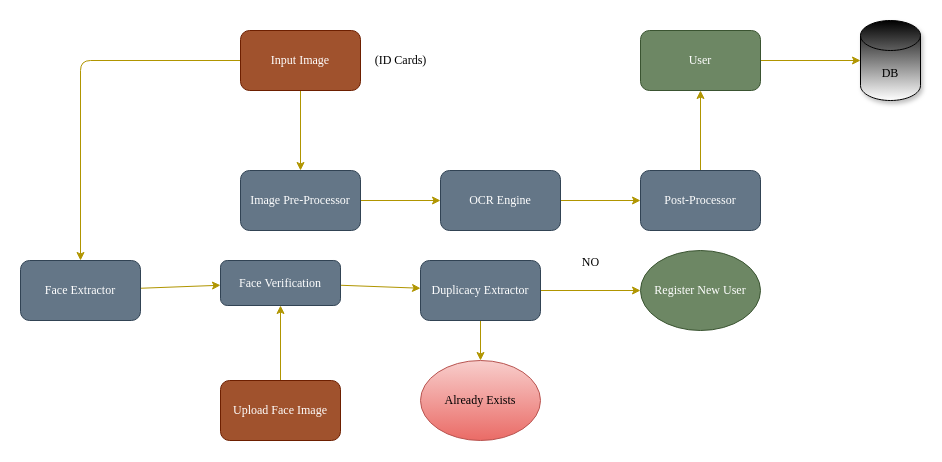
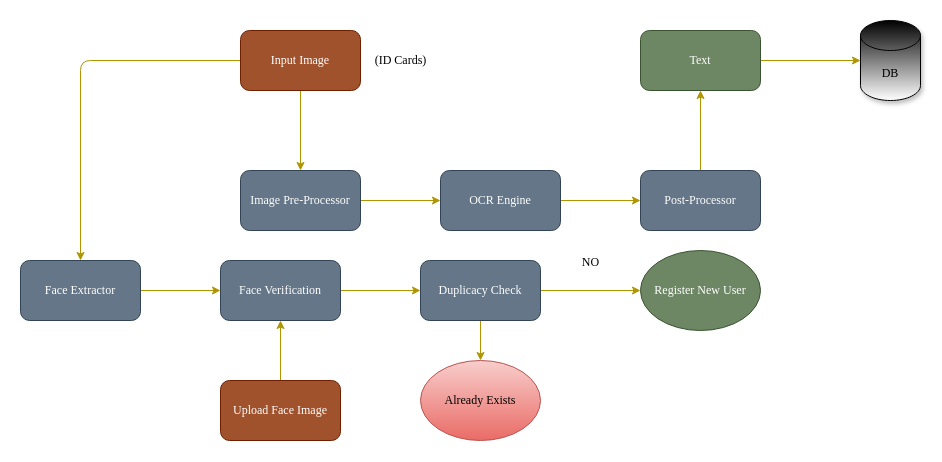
  <mxCell id="0" />
  <mxCell id="1" parent="0" />
  <mxCell id="2" style="edgeStyle=none;html=1;exitX=0.5;exitY=1;exitDx=0;exitDy=0;entryX=0.5;entryY=0;entryDx=0;entryDy=0;fillColor=#e3c800;strokeColor=#B09500;" parent="1" source="4" target="6" edge="1"><mxGeometry relative="1" as="geometry" /></mxCell>
  <mxCell id="3" value="" style="edgeStyle=none;html=1;fillColor=#e3c800;strokeColor=#B09500;" parent="1" source="4" target="15" edge="1"><mxGeometry relative="1" as="geometry"><Array as="points"><mxPoint x="80" y="60" /></Array></mxGeometry></mxCell>
  <mxCell id="4" value="&lt;font face=&quot;Comic Sans MS&quot;&gt;Input Image&lt;/font&gt;" style="rounded=1;whiteSpace=wrap;html=1;fillColor=#a0522d;fontColor=#ffffff;strokeColor=#6D1F00;" parent="1" vertex="1"><mxGeometry x="240" y="30" width="120" height="60" as="geometry" /></mxCell>
  <mxCell id="5" value="" style="edgeStyle=none;html=1;fillColor=#e3c800;strokeColor=#B09500;" parent="1" source="6" target="8" edge="1"><mxGeometry relative="1" as="geometry" /></mxCell>
  <mxCell id="6" value="&lt;font face=&quot;Comic Sans MS&quot;&gt;Image Pre-Processor&lt;/font&gt;" style="rounded=1;whiteSpace=wrap;html=1;fillColor=#647687;fontColor=#ffffff;strokeColor=#314354;" parent="1" vertex="1"><mxGeometry x="240" y="170" width="120" height="60" as="geometry" /></mxCell>
  <mxCell id="7" value="" style="edgeStyle=none;html=1;fillColor=#e3c800;strokeColor=#B09500;" parent="1" source="8" target="10" edge="1"><mxGeometry relative="1" as="geometry" /></mxCell>
  <mxCell id="8" value="&lt;font face=&quot;Comic Sans MS&quot;&gt;OCR Engine&lt;/font&gt;" style="rounded=1;whiteSpace=wrap;html=1;fillColor=#647687;fontColor=#ffffff;strokeColor=#314354;" parent="1" vertex="1"><mxGeometry x="440" y="170" width="120" height="60" as="geometry" /></mxCell>
  <mxCell id="9" value="" style="edgeStyle=none;html=1;fillColor=#e3c800;strokeColor=#B09500;" parent="1" source="10" target="12" edge="1"><mxGeometry relative="1" as="geometry" /></mxCell>
  <mxCell id="10" value="&lt;font face=&quot;Comic Sans MS&quot;&gt;Post-Processor&lt;/font&gt;" style="rounded=1;whiteSpace=wrap;html=1;fillColor=#647687;fontColor=#ffffff;strokeColor=#314354;" parent="1" vertex="1"><mxGeometry x="640" y="170" width="120" height="60" as="geometry" /></mxCell>
  <mxCell id="11" style="edgeStyle=none;html=1;exitX=1;exitY=0.5;exitDx=0;exitDy=0;fillColor=#e3c800;strokeColor=#B09500;" parent="1" source="12" target="13" edge="1"><mxGeometry relative="1" as="geometry" /></mxCell>
- <mxCell id="12" value="&lt;font face=&quot;Comic Sans MS&quot;&gt;User&lt;/font&gt;" style="rounded=1;whiteSpace=wrap;html=1;fillColor=#6d8764;fontColor=#ffffff;strokeColor=#3A5431;" parent="1" vertex="1"><mxGeometry x="640" y="30" width="120" height="60" as="geometry" /></mxCell>
+ <mxCell id="12" value="&lt;font face=&quot;Comic Sans MS&quot;&gt;Text&lt;/font&gt;" style="rounded=1;whiteSpace=wrap;html=1;fillColor=#6d8764;fontColor=#ffffff;strokeColor=#3A5431;" parent="1" vertex="1"><mxGeometry x="640" y="30" width="120" height="60" as="geometry" /></mxCell>
  <mxCell id="13" value="&lt;font face=&quot;Comic Sans MS&quot;&gt;DB&lt;/font&gt;" style="shape=cylinder3;whiteSpace=wrap;html=1;boundedLbl=1;backgroundOutline=1;size=15;gradientColor=default;gradientDirection=north;shadow=1;" parent="1" vertex="1"><mxGeometry x="860" y="20" width="60" height="80" as="geometry" /></mxCell>
  <mxCell id="14" value="" style="edgeStyle=none;html=1;fillColor=#e3c800;strokeColor=#B09500;" parent="1" source="15" target="17" edge="1"><mxGeometry relative="1" as="geometry" /></mxCell>
  <mxCell id="15" value="&lt;font face=&quot;Comic Sans MS&quot;&gt;Face Extractor&lt;/font&gt;" style="rounded=1;whiteSpace=wrap;html=1;fillColor=#647687;fontColor=#ffffff;strokeColor=#314354;" parent="1" vertex="1"><mxGeometry x="20" y="260" width="120" height="60" as="geometry" /></mxCell>
  <mxCell id="16" value="" style="edgeStyle=none;html=1;fillColor=#e3c800;strokeColor=#B09500;" parent="1" source="17" target="22" edge="1"><mxGeometry relative="1" as="geometry" /></mxCell>
- <mxCell id="17" value="&lt;font face=&quot;Comic Sans MS&quot;&gt;Face Verification&lt;/font&gt;" style="rounded=1;whiteSpace=wrap;html=1;fillColor=#647687;fontColor=#ffffff;strokeColor=#314354;" parent="1" vertex="1"><mxGeometry x="220" y="260" width="120" height="45" as="geometry" /></mxCell>
+ <mxCell id="17" value="&lt;font face=&quot;Comic Sans MS&quot;&gt;Face Verification&lt;/font&gt;" style="rounded=1;whiteSpace=wrap;html=1;fillColor=#647687;fontColor=#ffffff;strokeColor=#314354;" parent="1" vertex="1"><mxGeometry x="220" y="260" width="120" height="60" as="geometry" /></mxCell>
  <mxCell id="18" style="edgeStyle=none;html=1;exitX=0.5;exitY=0;exitDx=0;exitDy=0;entryX=0.5;entryY=1;entryDx=0;entryDy=0;fillColor=#e3c800;strokeColor=#B09500;" parent="1" source="19" target="17" edge="1"><mxGeometry relative="1" as="geometry" /></mxCell>
  <mxCell id="19" value="&lt;font face=&quot;Comic Sans MS&quot;&gt;Upload Face Image&lt;/font&gt;" style="rounded=1;whiteSpace=wrap;html=1;fillColor=#a0522d;fontColor=#ffffff;strokeColor=#6D1F00;" parent="1" vertex="1"><mxGeometry x="220" y="380" width="120" height="60" as="geometry" /></mxCell>
  <mxCell id="20" value="" style="edgeStyle=none;html=1;fillColor=#e3c800;strokeColor=#B09500;" parent="1" source="22" edge="1"><mxGeometry relative="1" as="geometry"><mxPoint x="640" y="290" as="targetPoint" /></mxGeometry></mxCell>
  <mxCell id="21" style="edgeStyle=none;html=1;exitX=0.5;exitY=1;exitDx=0;exitDy=0;entryX=0.5;entryY=0;entryDx=0;entryDy=0;fillColor=#e3c800;strokeColor=#B09500;" parent="1" source="22" target="25" edge="1"><mxGeometry relative="1" as="geometry" /></mxCell>
- <mxCell id="22" value="&lt;font face=&quot;Comic Sans MS&quot;&gt;Duplicacy Extractor&lt;/font&gt;" style="rounded=1;whiteSpace=wrap;html=1;fillColor=#647687;fontColor=#ffffff;strokeColor=#314354;" parent="1" vertex="1"><mxGeometry x="420" y="260" width="120" height="60" as="geometry" /></mxCell>
+ <mxCell id="22" value="&lt;font face=&quot;Comic Sans MS&quot;&gt;Duplicacy Check&lt;/font&gt;" style="rounded=1;whiteSpace=wrap;html=1;fillColor=#647687;fontColor=#ffffff;strokeColor=#314354;" parent="1" vertex="1"><mxGeometry x="420" y="260" width="120" height="60" as="geometry" /></mxCell>
  <mxCell id="23" value="&lt;font face=&quot;Comic Sans MS&quot;&gt;Register New User&lt;/font&gt;" style="ellipse;whiteSpace=wrap;html=1;fillColor=#6d8764;strokeColor=#3A5431;fontColor=#ffffff;" parent="1" vertex="1"><mxGeometry x="640" y="250" width="120" height="80" as="geometry" /></mxCell>
  <mxCell id="24" value="&lt;font face=&quot;Comic Sans MS&quot;&gt;NO&lt;/font&gt;" style="text;html=1;align=center;verticalAlign=middle;resizable=0;points=[];autosize=1;strokeColor=none;fillColor=none;" parent="1" vertex="1"><mxGeometry x="570" y="247" width="40" height="30" as="geometry" /></mxCell>
  <mxCell id="25" value="&lt;font face=&quot;Comic Sans MS&quot;&gt;Already Exists&lt;/font&gt;" style="ellipse;whiteSpace=wrap;html=1;fillColor=#f8cecc;gradientColor=#ea6b66;strokeColor=#b85450;" parent="1" vertex="1"><mxGeometry x="420" y="360" width="120" height="80" as="geometry" /></mxCell>
  <mxCell id="26" value="(ID Cards)" style="text;html=1;align=center;verticalAlign=middle;resizable=0;points=[];autosize=1;strokeColor=none;fillColor=none;fontStyle=0;fontFamily=Comic Sans MS;" parent="1" vertex="1"><mxGeometry x="360" y="45" width="80" height="30" as="geometry" /></mxCell>
